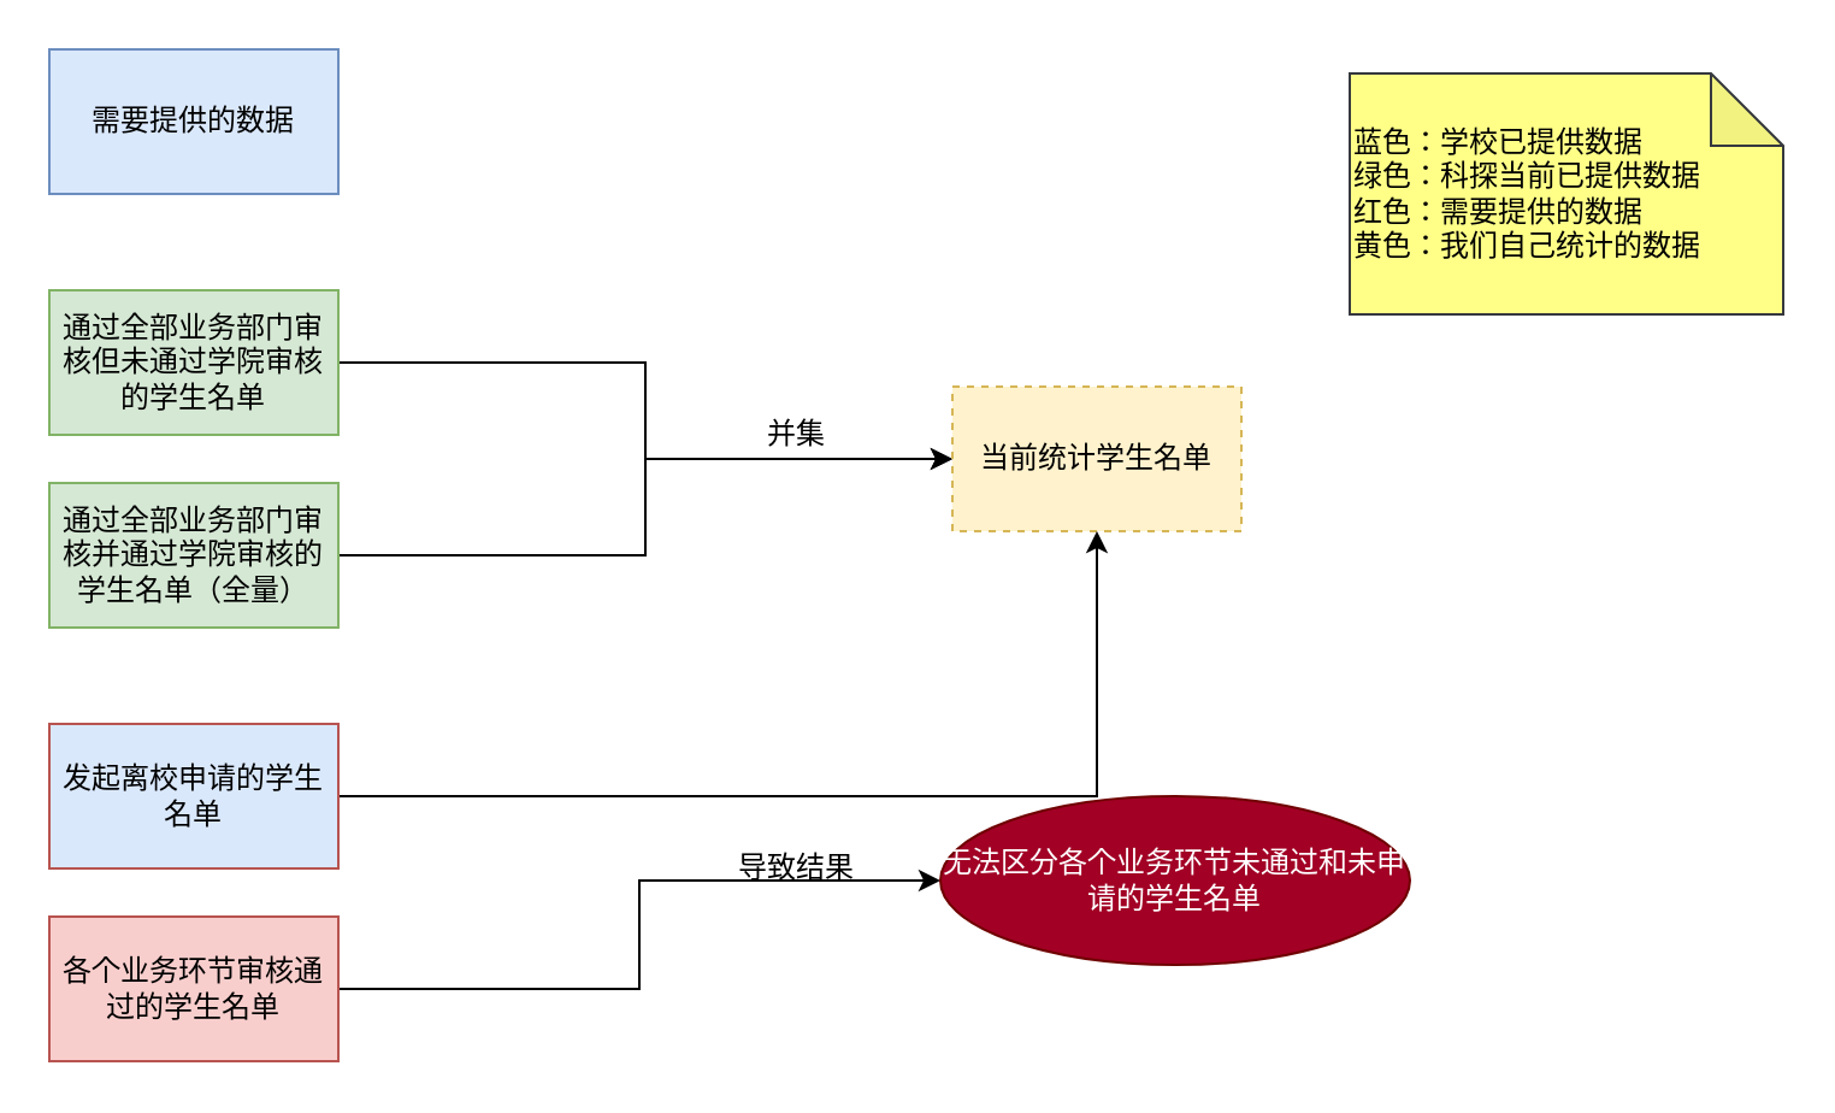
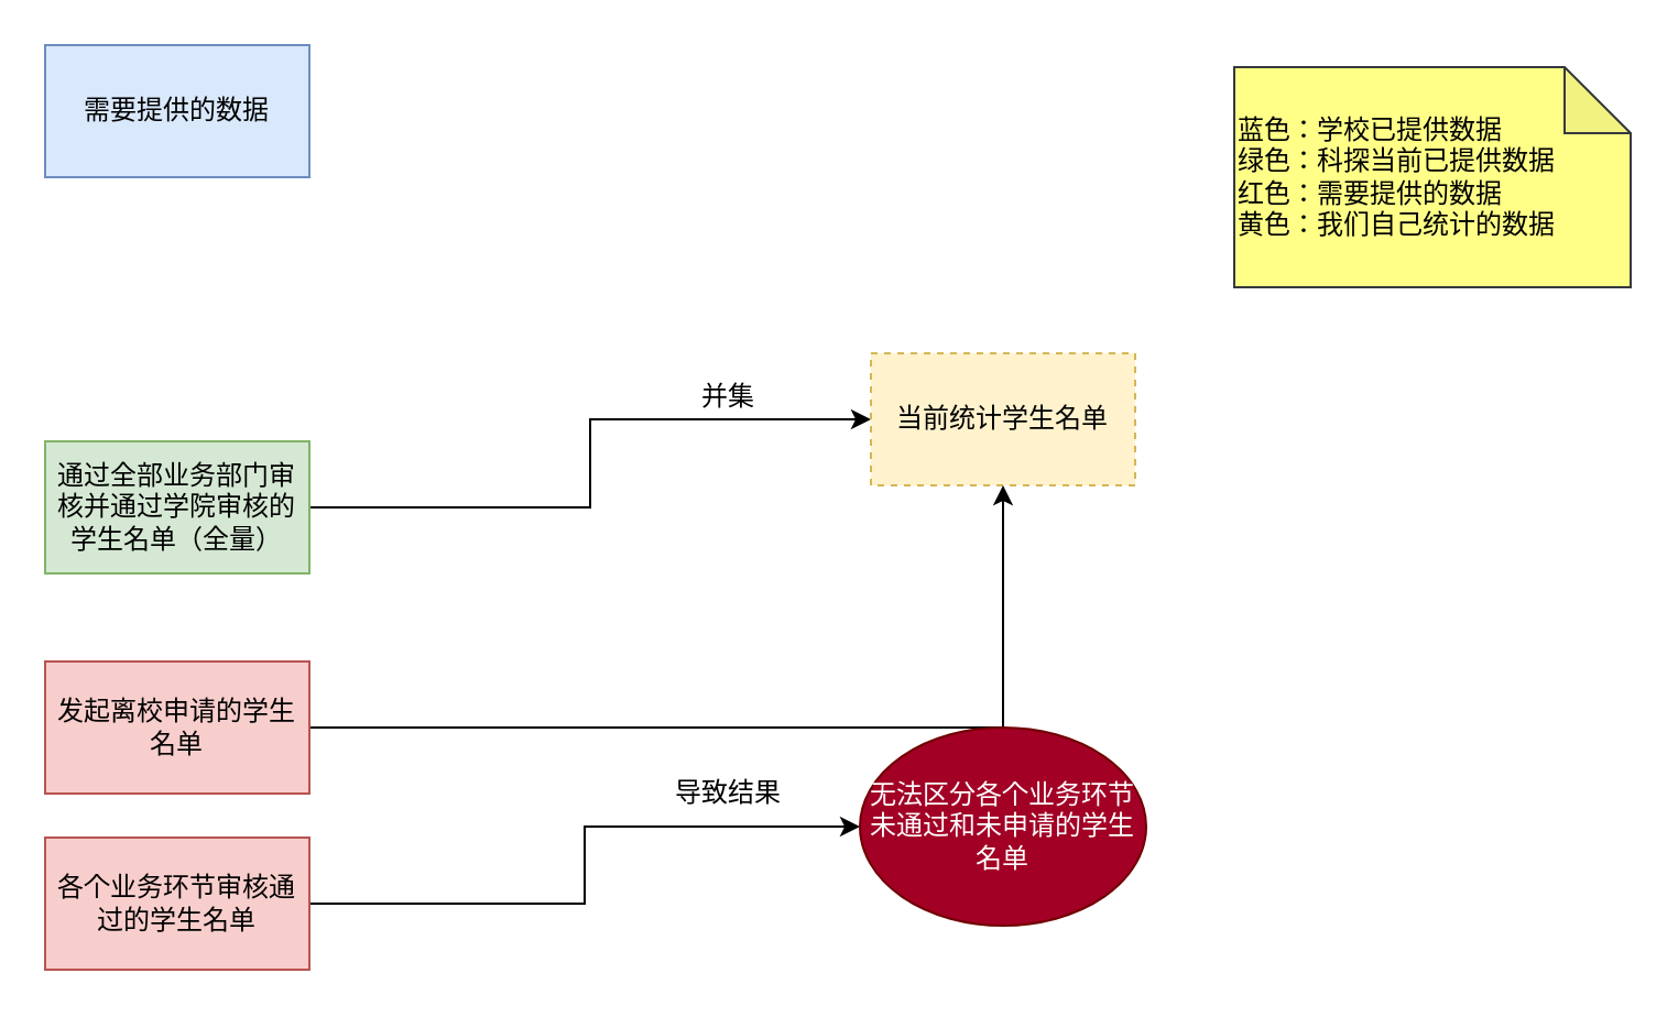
  <mxCell id="0" />
  <mxCell id="1" parent="0" />
  <mxCell id="2" style="edgeStyle=orthogonalEdgeStyle;rounded=0;orthogonalLoop=1;jettySize=auto;html=1;entryX=0;entryY=0.5;entryDx=0;entryDy=0;" edge="1" parent="1" source="3" target="6"><mxGeometry relative="1" as="geometry" /></mxCell>
  <mxCell id="3" value="通过全部业务部门审核并通过学院审核的学生名单（全量）" style="rounded=0;whiteSpace=wrap;html=1;fillColor=#d5e8d4;strokeColor=#82b366;" vertex="1" parent="1"><mxGeometry x="20" y="200" width="120" height="60" as="geometry" /></mxCell>
- <mxCell id="4" style="edgeStyle=orthogonalEdgeStyle;rounded=0;orthogonalLoop=1;jettySize=auto;html=1;exitX=1;exitY=0.5;exitDx=0;exitDy=0;entryX=0;entryY=0.5;entryDx=0;entryDy=0;" edge="1" parent="1" source="5" target="6"><mxGeometry relative="1" as="geometry" /></mxCell>
- <mxCell id="5" value="通过全部业务部门审核但未通过学院审核的学生名单" style="rounded=0;whiteSpace=wrap;html=1;fillColor=#d5e8d4;strokeColor=#82b366;" vertex="1" parent="1"><mxGeometry x="20" y="120" width="120" height="60" as="geometry" /></mxCell>
  <mxCell id="6" value="当前统计学生名单" style="rounded=0;whiteSpace=wrap;html=1;fillColor=#fff2cc;strokeColor=#d6b656;dashed=1;" vertex="1" parent="1"><mxGeometry x="395" y="160" width="120" height="60" as="geometry" /></mxCell>
  <mxCell id="7" value="并集" style="text;html=1;align=center;verticalAlign=middle;resizable=0;points=[];autosize=1;" vertex="1" parent="1"><mxGeometry x="310" y="170" width="40" height="20" as="geometry" /></mxCell>
  <mxCell id="8" style="edgeStyle=orthogonalEdgeStyle;rounded=0;orthogonalLoop=1;jettySize=auto;html=1;" edge="1" parent="1" source="9" target="6"><mxGeometry relative="1" as="geometry" /></mxCell>
- <mxCell id="9" value="发起离校申请的学生名单" style="rounded=0;whiteSpace=wrap;html=1;fillColor=#dae8fc;strokeColor=#b85450;" vertex="1" parent="1"><mxGeometry x="20" y="300" width="120" height="60" as="geometry" /></mxCell>
+ <mxCell id="9" value="发起离校申请的学生名单" style="rounded=0;whiteSpace=wrap;html=1;fillColor=#f8cecc;strokeColor=#b85450;" vertex="1" parent="1"><mxGeometry x="20" y="300" width="120" height="60" as="geometry" /></mxCell>
  <mxCell id="10" style="edgeStyle=orthogonalEdgeStyle;rounded=0;orthogonalLoop=1;jettySize=auto;html=1;entryX=0;entryY=0.5;entryDx=0;entryDy=0;" edge="1" parent="1" source="11" target="13"><mxGeometry relative="1" as="geometry" /></mxCell>
  <mxCell id="11" value="各个业务环节审核通过的学生名单" style="rounded=0;whiteSpace=wrap;html=1;fillColor=#f8cecc;strokeColor=#b85450;" vertex="1" parent="1"><mxGeometry x="20" y="380" width="120" height="60" as="geometry" /></mxCell>
  <mxCell id="12" value="需要提供的数据" style="rounded=0;whiteSpace=wrap;html=1;fillColor=#dae8fc;strokeColor=#6c8ebf;" vertex="1" parent="1"><mxGeometry x="20" y="20" width="120" height="60" as="geometry" /></mxCell>
- <mxCell id="13" value="无法区分各个业务环节未通过和未申请的学生名单" style="ellipse;whiteSpace=wrap;html=1;fillColor=#a20025;strokeColor=#6F0000;fontColor=#ffffff;" vertex="1" parent="1"><mxGeometry x="390" y="330" width="195" height="70" as="geometry" /></mxCell>
+ <mxCell id="13" value="无法区分各个业务环节未通过和未申请的学生名单" style="ellipse;whiteSpace=wrap;html=1;fillColor=#a20025;strokeColor=#6F0000;fontColor=#ffffff;" vertex="1" parent="1"><mxGeometry x="390" y="330" width="130" height="90" as="geometry" /></mxCell>
  <mxCell id="14" value="蓝色：学校已提供数据&lt;br&gt;绿色：科探当前已提供数据&lt;br&gt;红色：需要提供的数据&lt;br&gt;黄色：我们自己统计的数据" style="shape=note;whiteSpace=wrap;html=1;backgroundOutline=1;darkOpacity=0.05;align=left;fillColor=#ffff88;strokeColor=#36393d;" vertex="1" parent="1"><mxGeometry x="560" y="30" width="180" height="100" as="geometry" /></mxCell>
  <mxCell id="15" value="导致结果" style="text;html=1;align=center;verticalAlign=middle;resizable=0;points=[];autosize=1;" vertex="1" parent="1"><mxGeometry x="300" y="350" width="60" height="20" as="geometry" /></mxCell>
